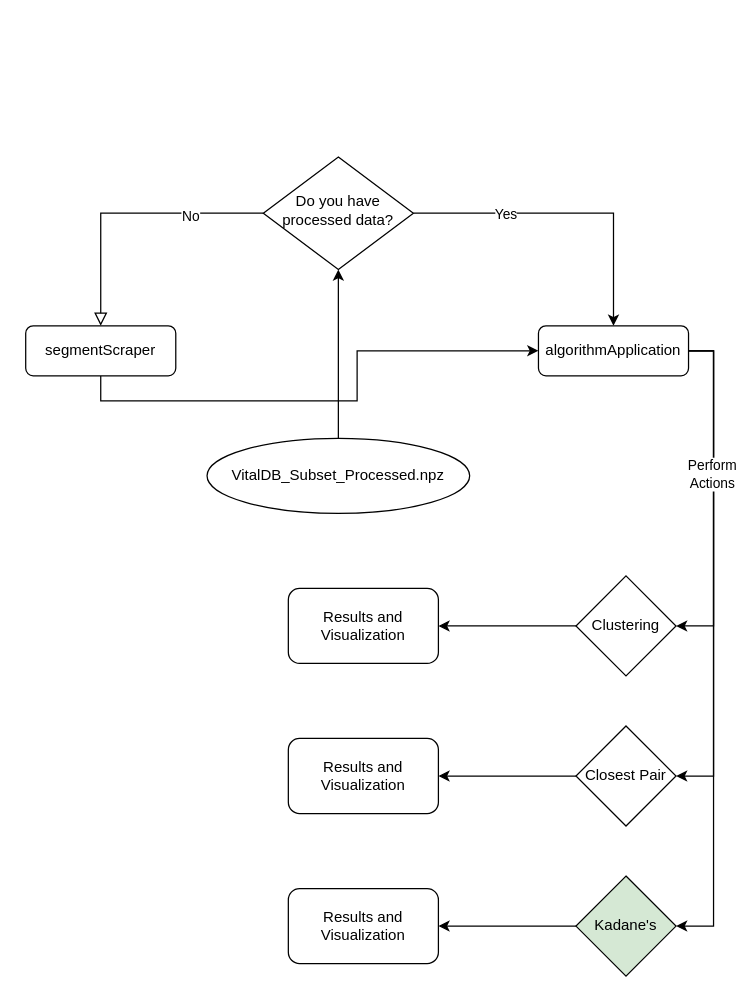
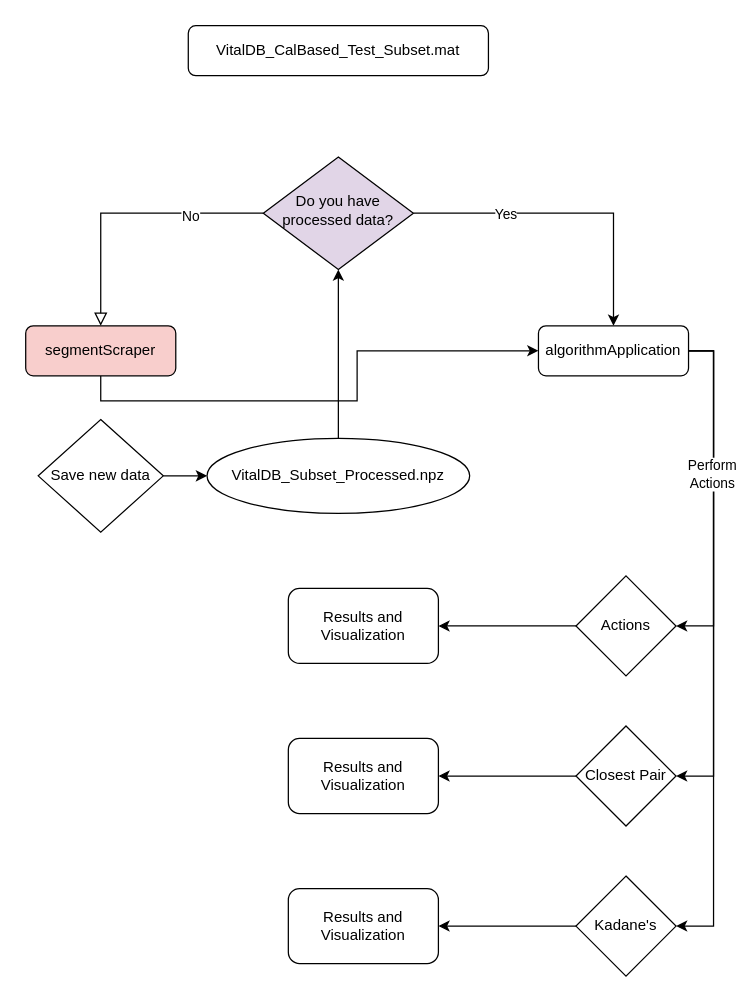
  <mxCell id="0" />
  <mxCell id="1" parent="0" />
+ <mxCell id="2" value="VitalDB_CalBased_Test_Subset.mat" style="rounded=1;whiteSpace=wrap;html=1;fontSize=12;glass=0;strokeWidth=1;shadow=0;" parent="1" vertex="1"><mxGeometry x="150" y="20" width="240" height="40" as="geometry" /></mxCell>
  <mxCell id="3" value="" style="rounded=0;html=1;jettySize=auto;orthogonalLoop=1;fontSize=11;endArrow=block;endFill=0;endSize=8;strokeWidth=1;shadow=0;labelBackgroundColor=none;edgeStyle=orthogonalEdgeStyle;entryX=0.5;entryY=0;entryDx=0;entryDy=0;" parent="1" source="7" target="9" edge="1"><mxGeometry y="20" relative="1" as="geometry"><mxPoint as="offset" /><mxPoint x="80" y="250" as="targetPoint" /></mxGeometry></mxCell>
  <mxCell id="4" value="No" style="edgeLabel;html=1;align=center;verticalAlign=middle;resizable=0;points=[];" vertex="1" connectable="0" parent="3"><mxGeometry x="-0.464" y="2" relative="1" as="geometry"><mxPoint as="offset" /></mxGeometry></mxCell>
  <mxCell id="5" style="edgeStyle=orthogonalEdgeStyle;rounded=0;orthogonalLoop=1;jettySize=auto;html=1;exitX=1;exitY=0.5;exitDx=0;exitDy=0;entryX=0.5;entryY=0;entryDx=0;entryDy=0;" edge="1" parent="1" source="7" target="18"><mxGeometry relative="1" as="geometry" /></mxCell>
  <mxCell id="6" value="Yes" style="edgeLabel;html=1;align=center;verticalAlign=middle;resizable=0;points=[];" vertex="1" connectable="0" parent="5"><mxGeometry x="-0.416" relative="1" as="geometry"><mxPoint as="offset" /></mxGeometry></mxCell>
- <mxCell id="7" value="Do you have processed data?" style="rhombus;whiteSpace=wrap;html=1;shadow=0;fontFamily=Helvetica;fontSize=12;align=center;strokeWidth=1;spacing=6;spacingTop=-4;" parent="1" vertex="1"><mxGeometry x="210" y="125" width="120" height="90" as="geometry" /></mxCell>
+ <mxCell id="7" value="Do you have processed data?" style="rhombus;whiteSpace=wrap;html=1;shadow=0;fontFamily=Helvetica;fontSize=12;align=center;strokeWidth=1;spacing=6;spacingTop=-4;fillColor=#e1d5e7;" parent="1" vertex="1"><mxGeometry x="210" y="125" width="120" height="90" as="geometry" /></mxCell>
  <mxCell id="8" style="edgeStyle=orthogonalEdgeStyle;rounded=0;orthogonalLoop=1;jettySize=auto;html=1;exitX=0.5;exitY=1;exitDx=0;exitDy=0;" edge="1" parent="1" source="9" target="18"><mxGeometry relative="1" as="geometry" /></mxCell>
- <mxCell id="9" value="segmentScraper" style="rounded=1;whiteSpace=wrap;html=1;fontSize=12;glass=0;strokeWidth=1;shadow=0;" parent="1" vertex="1"><mxGeometry x="20" y="260" width="120" height="40" as="geometry" /></mxCell>
+ <mxCell id="9" value="segmentScraper" style="rounded=1;whiteSpace=wrap;html=1;fontSize=12;glass=0;strokeWidth=1;shadow=0;fillColor=#f8cecc;" parent="1" vertex="1"><mxGeometry x="20" y="260" width="120" height="40" as="geometry" /></mxCell>
+ <mxCell id="10" style="edgeStyle=orthogonalEdgeStyle;rounded=0;orthogonalLoop=1;jettySize=auto;html=1;exitX=1;exitY=0.5;exitDx=0;exitDy=0;entryX=0;entryY=0.5;entryDx=0;entryDy=0;" edge="1" parent="1" source="11" target="13"><mxGeometry relative="1" as="geometry" /></mxCell>
+ <mxCell id="11" value="Save new data" style="rhombus;whiteSpace=wrap;html=1;" vertex="1" parent="1"><mxGeometry x="30" y="335" width="100" height="90" as="geometry" /></mxCell>
  <mxCell id="12" style="edgeStyle=orthogonalEdgeStyle;rounded=0;orthogonalLoop=1;jettySize=auto;html=1;exitX=0.5;exitY=0;exitDx=0;exitDy=0;entryX=0.5;entryY=1;entryDx=0;entryDy=0;" edge="1" parent="1" source="13" target="7"><mxGeometry relative="1" as="geometry" /></mxCell>
  <mxCell id="13" value="VitalDB_Subset_Processed.npz" style="ellipse;whiteSpace=wrap;html=1;" vertex="1" parent="1"><mxGeometry x="165" y="350" width="210" height="60" as="geometry" /></mxCell>
  <mxCell id="14" style="edgeStyle=orthogonalEdgeStyle;rounded=0;orthogonalLoop=1;jettySize=auto;html=1;exitX=1;exitY=0.5;exitDx=0;exitDy=0;entryX=1;entryY=0.5;entryDx=0;entryDy=0;" edge="1" parent="1" source="18" target="20"><mxGeometry relative="1" as="geometry" /></mxCell>
  <mxCell id="15" style="edgeStyle=orthogonalEdgeStyle;rounded=0;orthogonalLoop=1;jettySize=auto;html=1;exitX=1;exitY=0.5;exitDx=0;exitDy=0;entryX=1;entryY=0.5;entryDx=0;entryDy=0;" edge="1" parent="1" source="18" target="22"><mxGeometry relative="1" as="geometry" /></mxCell>
  <mxCell id="16" style="edgeStyle=orthogonalEdgeStyle;rounded=0;orthogonalLoop=1;jettySize=auto;html=1;exitX=1;exitY=0.5;exitDx=0;exitDy=0;entryX=1;entryY=0.5;entryDx=0;entryDy=0;" edge="1" parent="1" source="18" target="24"><mxGeometry relative="1" as="geometry" /></mxCell>
  <mxCell id="17" value="&lt;div&gt;Perform&lt;/div&gt;&lt;div&gt;Actions&lt;/div&gt;" style="edgeLabel;html=1;align=center;verticalAlign=middle;resizable=0;points=[];" vertex="1" connectable="0" parent="16"><mxGeometry x="-0.537" y="-2" relative="1" as="geometry"><mxPoint as="offset" /></mxGeometry></mxCell>
  <mxCell id="18" value="algorithmApplication" style="rounded=1;whiteSpace=wrap;html=1;fontSize=12;glass=0;strokeWidth=1;shadow=0;" vertex="1" parent="1"><mxGeometry x="430" y="260" width="120" height="40" as="geometry" /></mxCell>
  <mxCell id="19" style="edgeStyle=orthogonalEdgeStyle;rounded=0;orthogonalLoop=1;jettySize=auto;html=1;exitX=0;exitY=0.5;exitDx=0;exitDy=0;entryX=1;entryY=0.5;entryDx=0;entryDy=0;" edge="1" parent="1" source="20" target="25"><mxGeometry relative="1" as="geometry" /></mxCell>
- <mxCell id="20" value="Clustering" style="rhombus;whiteSpace=wrap;html=1;" vertex="1" parent="1"><mxGeometry x="460" y="460" width="80" height="80" as="geometry" /></mxCell>
+ <mxCell id="20" value="Actions" style="rhombus;whiteSpace=wrap;html=1;" vertex="1" parent="1"><mxGeometry x="460" y="460" width="80" height="80" as="geometry" /></mxCell>
  <mxCell id="21" style="edgeStyle=orthogonalEdgeStyle;rounded=0;orthogonalLoop=1;jettySize=auto;html=1;exitX=0;exitY=0.5;exitDx=0;exitDy=0;entryX=1;entryY=0.5;entryDx=0;entryDy=0;" edge="1" parent="1" source="22" target="27"><mxGeometry relative="1" as="geometry" /></mxCell>
  <mxCell id="22" value="Closest Pair" style="rhombus;whiteSpace=wrap;html=1;" vertex="1" parent="1"><mxGeometry x="460" y="580" width="80" height="80" as="geometry" /></mxCell>
  <mxCell id="23" style="edgeStyle=orthogonalEdgeStyle;rounded=0;orthogonalLoop=1;jettySize=auto;html=1;exitX=0;exitY=0.5;exitDx=0;exitDy=0;entryX=1;entryY=0.5;entryDx=0;entryDy=0;" edge="1" parent="1" source="24" target="26"><mxGeometry relative="1" as="geometry" /></mxCell>
- <mxCell id="24" value="Kadane's" style="rhombus;whiteSpace=wrap;html=1;fillColor=#d5e8d4;" vertex="1" parent="1"><mxGeometry x="460" y="700" width="80" height="80" as="geometry" /></mxCell>
+ <mxCell id="24" value="Kadane's" style="rhombus;whiteSpace=wrap;html=1;" vertex="1" parent="1"><mxGeometry x="460" y="700" width="80" height="80" as="geometry" /></mxCell>
  <mxCell id="25" value="Results and Visualization" style="rounded=1;whiteSpace=wrap;html=1;" vertex="1" parent="1"><mxGeometry x="230" y="470" width="120" height="60" as="geometry" /></mxCell>
  <mxCell id="26" value="Results and Visualization" style="rounded=1;whiteSpace=wrap;html=1;" vertex="1" parent="1"><mxGeometry x="230" y="710" width="120" height="60" as="geometry" /></mxCell>
  <mxCell id="27" value="Results and Visualization" style="rounded=1;whiteSpace=wrap;html=1;" vertex="1" parent="1"><mxGeometry x="230" y="590" width="120" height="60" as="geometry" /></mxCell>
